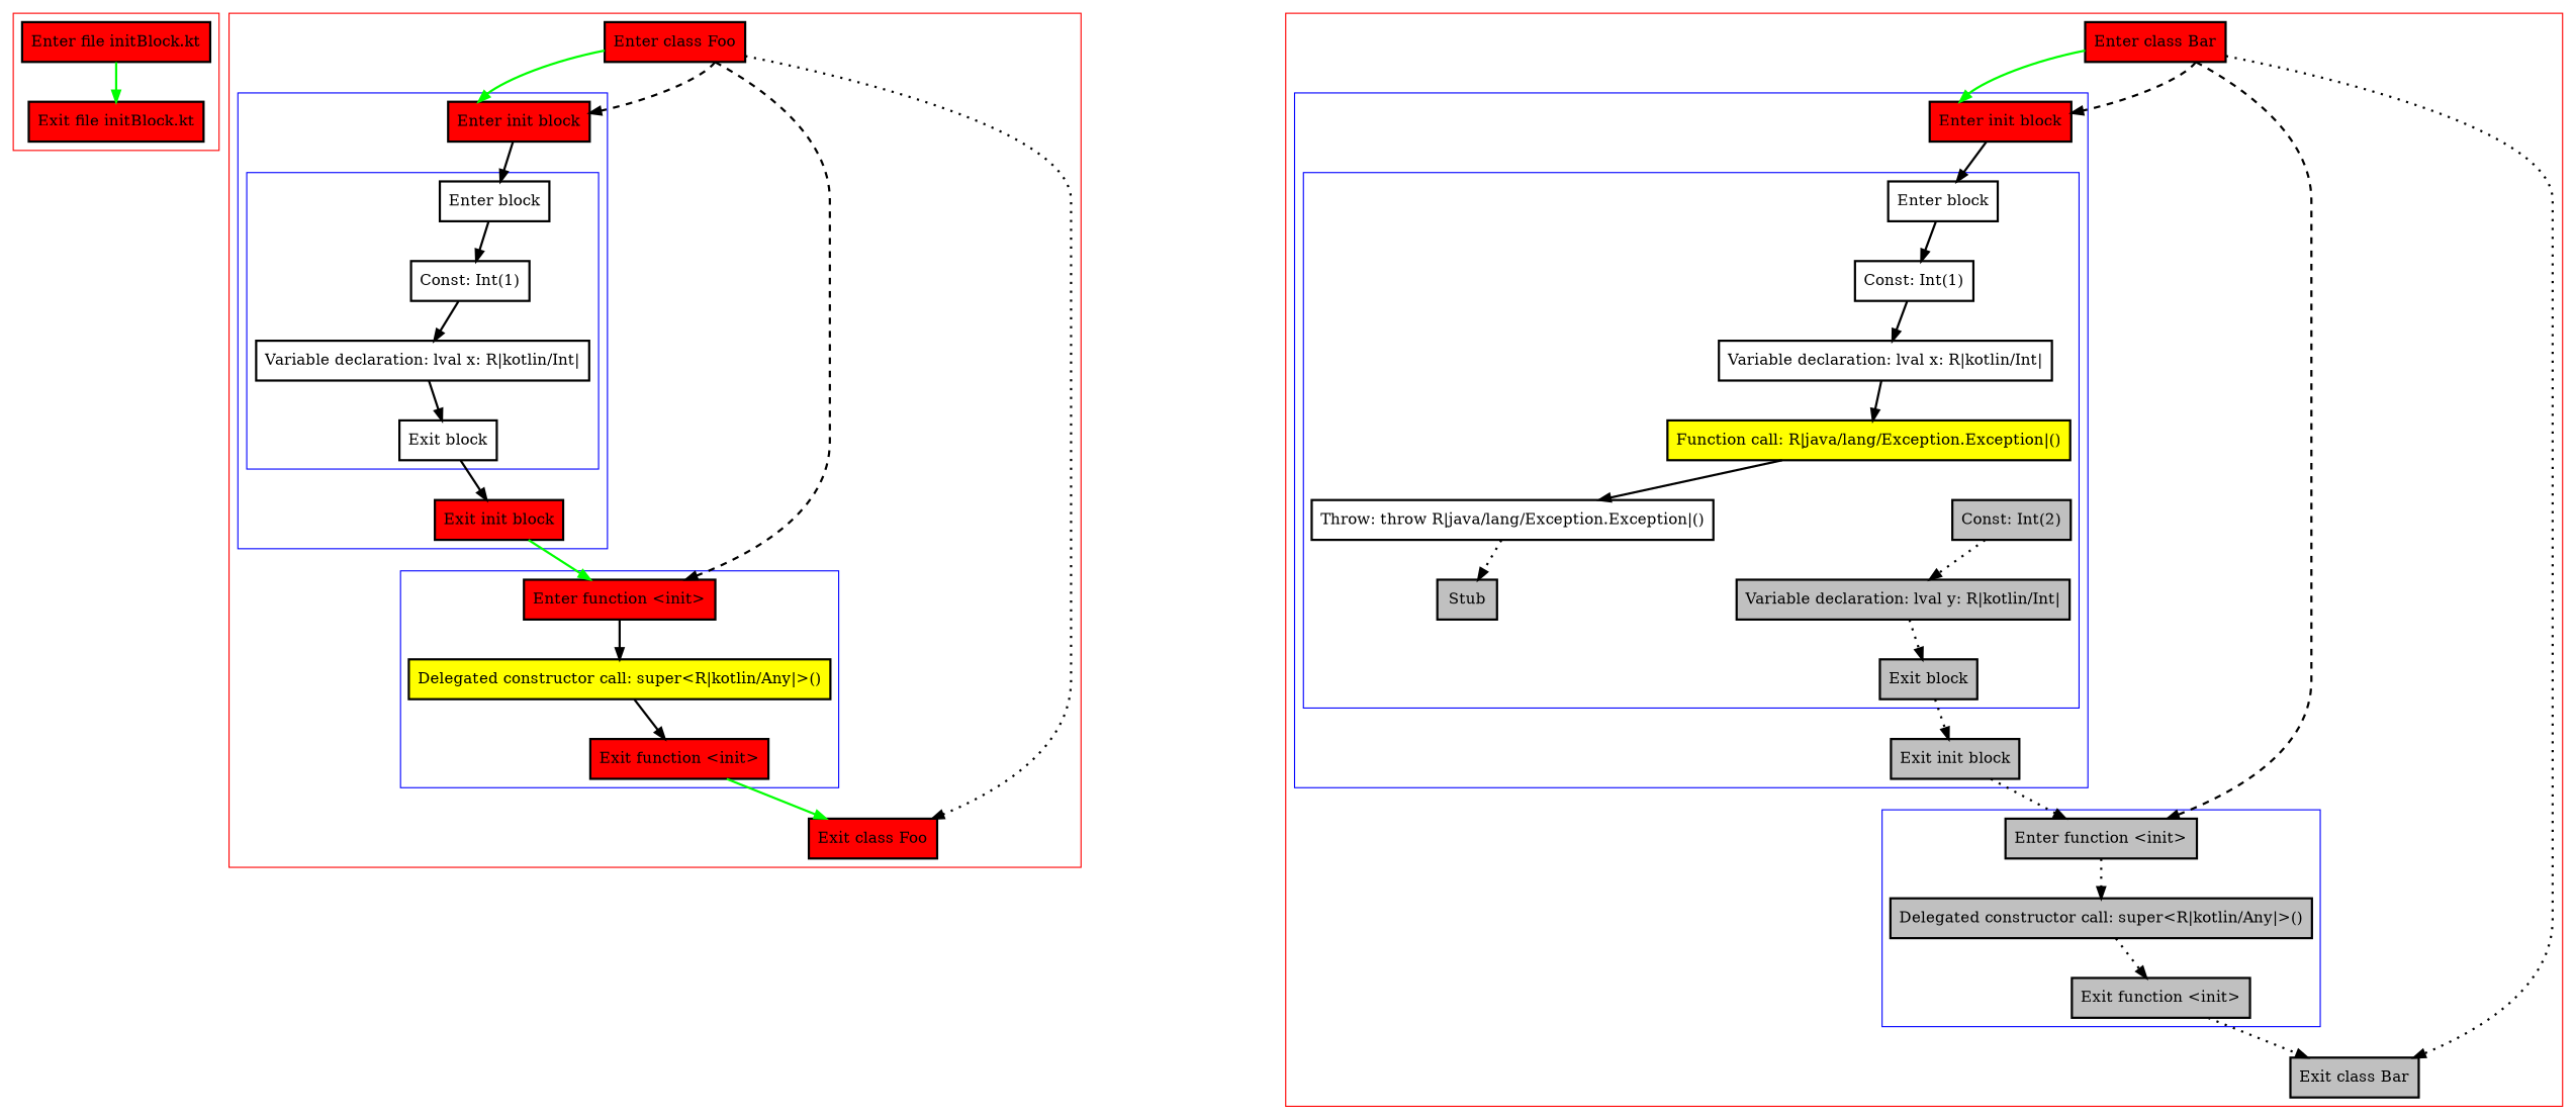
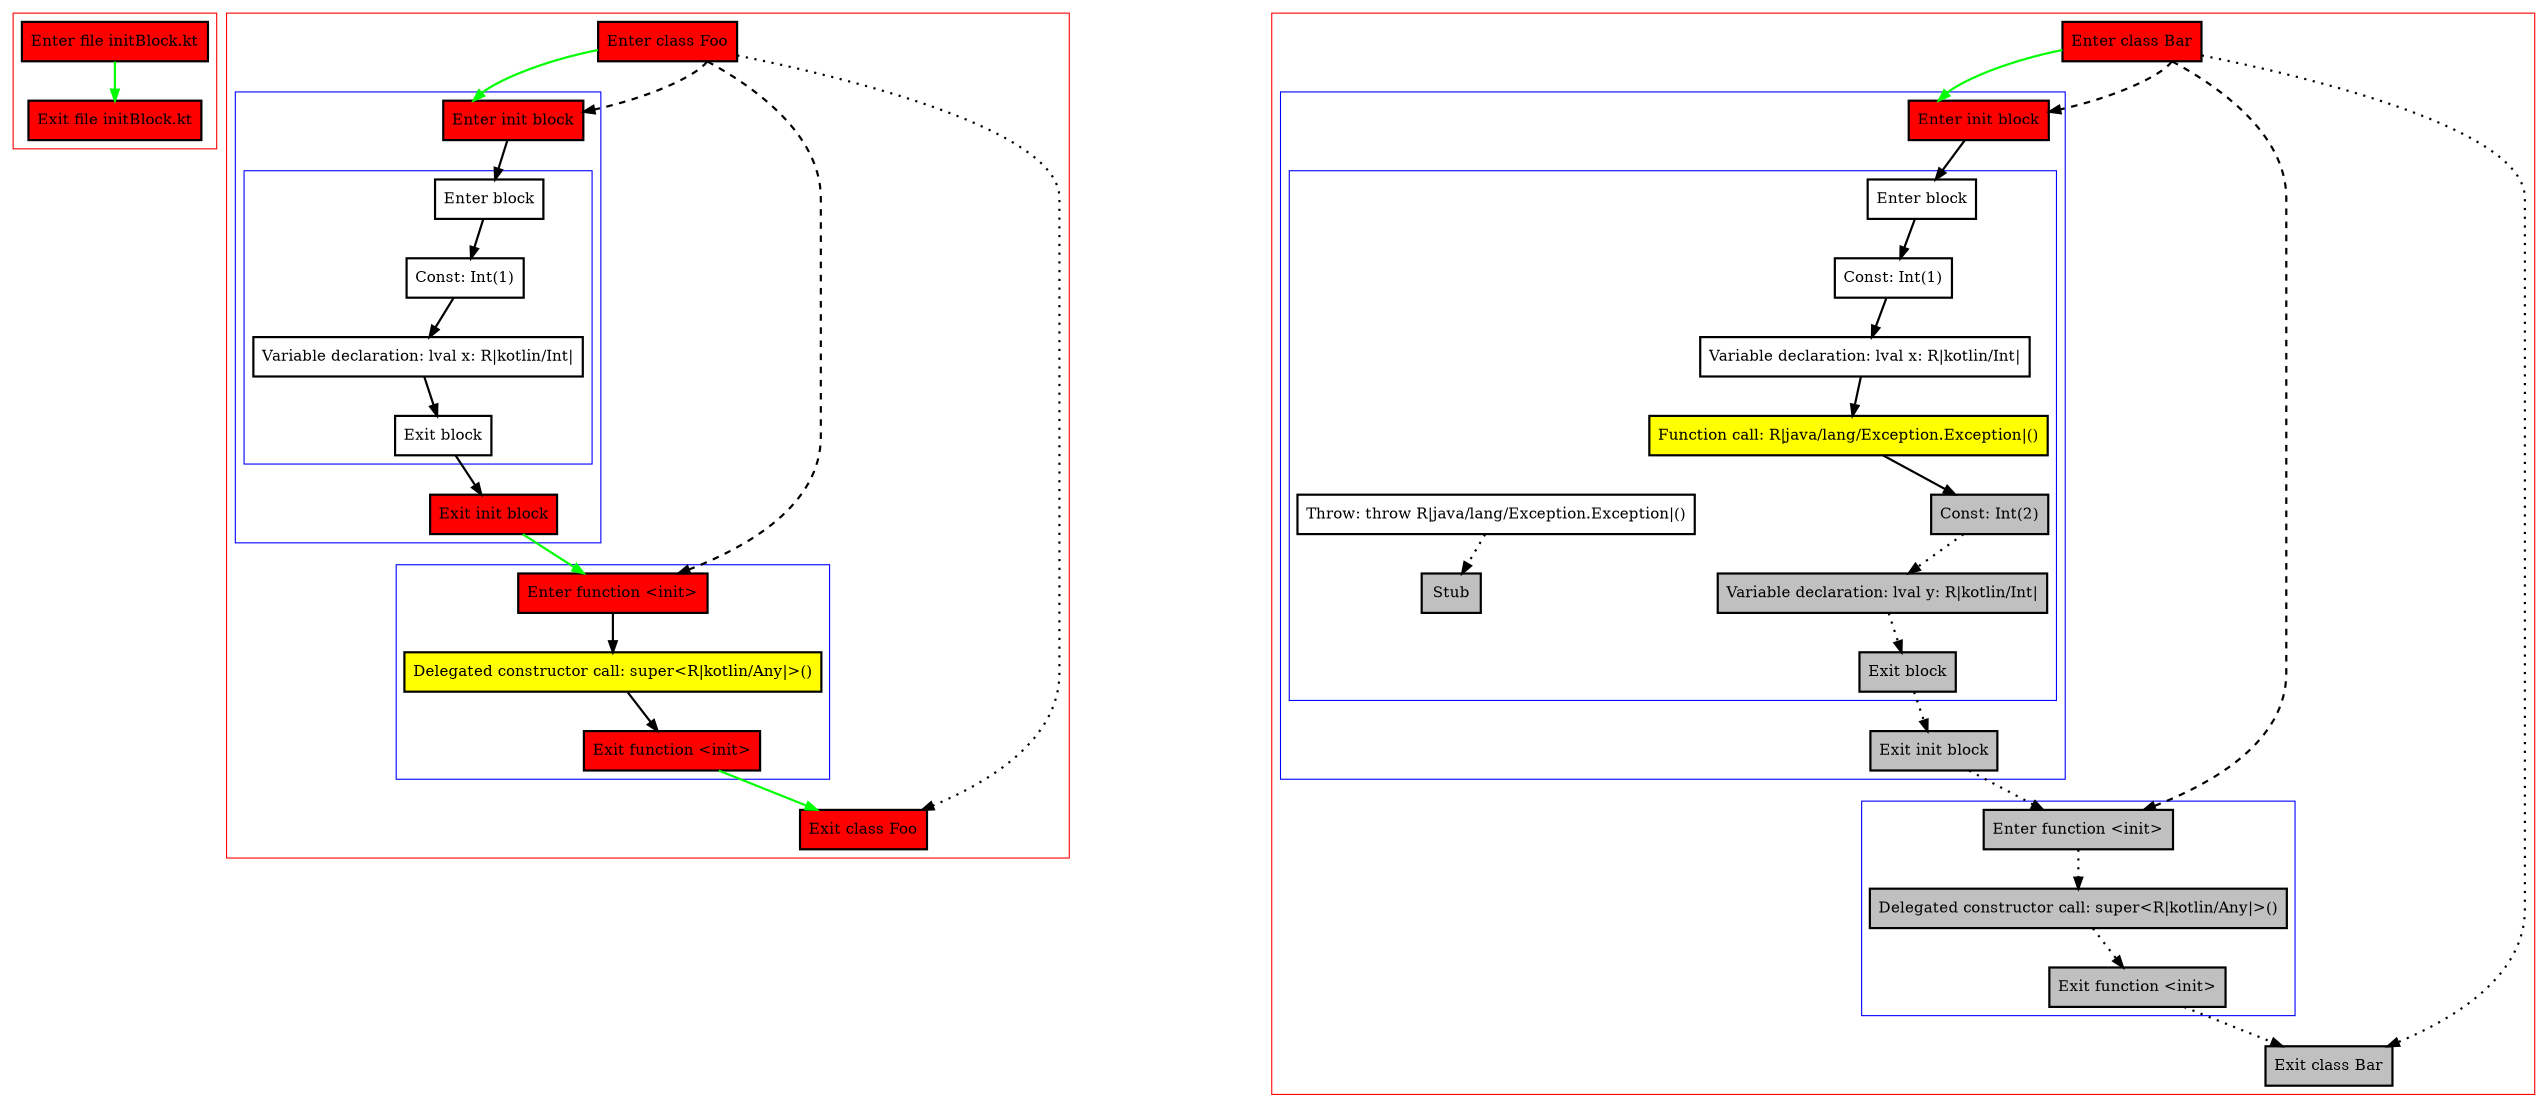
  digraph {
    nodesep=3
    node [fillcolor=red penwidth=2 shape=box style=filled]
    edge [penwidth=2]
    n1 [label="Enter file initBlock.kt"]
    n2 [label="Exit file initBlock.kt"]
    n3 [label="Enter block" fillcolor="" style=""]
    n4 [label="Const: Int(1)" fillcolor="" style=""]
    n5 [label="Variable declaration: lval x: R|kotlin/Int|" fillcolor="" style=""]
    n6 [label="Exit block" fillcolor="" style=""]
    n7 [label="Enter init block"]
    n8 [label="Exit init block"]
    n9 [label="Enter function <init>"]
    n10 [fillcolor=yellow label="Delegated constructor call: super<R|kotlin/Any|>()"]
    n11 [label="Exit function <init>"]
    n12 [label="Enter class Foo"]
    n13 [label="Exit class Foo"]
    n14 [label="Enter block" fillcolor="" style=""]
    n15 [label="Const: Int(1)" fillcolor="" style=""]
    n16 [label="Variable declaration: lval x: R|kotlin/Int|" fillcolor="" style=""]
    n17 [fillcolor=yellow label="Function call: R|java/lang/Exception.Exception|()"]
    n18 [label="Throw: throw R|java/lang/Exception.Exception|()" fillcolor="" style=""]
    n19 [fillcolor=gray label=Stub]
    n20 [fillcolor=gray label="Const: Int(2)"]
    n21 [fillcolor=gray label="Variable declaration: lval y: R|kotlin/Int|"]
    n22 [fillcolor=gray label="Exit block"]
    n23 [label="Enter init block"]
    n24 [fillcolor=gray label="Exit init block"]
    n25 [fillcolor=gray label="Enter function <init>"]
    n26 [fillcolor=gray label="Delegated constructor call: super<R|kotlin/Any|>()"]
    n27 [fillcolor=gray label="Exit function <init>"]
    n28 [label="Enter class Bar"]
    n29 [fillcolor=gray label="Exit class Bar"]
    subgraph cluster_1 {
      color=red
      n1
      n2
    }
    subgraph cluster_2 {
      color=red
      n12
      n13
      subgraph cluster_3 {
        color=blue
        n7
        n8
        subgraph cluster_4 {
          color=blue
          n3
          n4
          n5
          n6
        }
      }
      subgraph cluster_5 {
        color=blue
        n9
        n10
        n11
      }
    }
    subgraph cluster_6 {
      color=red
      n28
      n29
      subgraph cluster_7 {
        color=blue
        n23
        n24
        subgraph cluster_8 {
          color=blue
          n14
          n15
          n16
          n17
          n18
          n19
          n20
          n21
          n22
        }
      }
      subgraph cluster_9 {
        color=blue
        n25
        n26
        n27
      }
    }
    n1 -> n2 [color=green]
    n3 -> n4
    n4 -> n5
    n5 -> n6
    n6 -> n8
    n7 -> n3
    n8 -> n9 [color=green]
    n9 -> n10
    n10 -> n11
    n11 -> n13 [color=green]
    n12 -> n7 [color=green]
    n12 -> n7 [style=dashed]
    n12 -> n9 [style=dashed]
    n12 -> n13 [style=dotted]
    n14 -> n15
    n15 -> n16
    n16 -> n17
-   n17 -> n18
+   n17 -> n20
    n18 -> n19 [style=dotted]
    n20 -> n21 [style=dotted]
    n21 -> n22 [style=dotted]
    n22 -> n24 [style=dotted]
    n23 -> n14
    n24 -> n25 [style=dotted]
    n25 -> n26 [style=dotted]
    n26 -> n27 [style=dotted]
    n27 -> n29 [style=dotted]
    n28 -> n23 [color=green]
    n28 -> n23 [style=dashed]
    n28 -> n25 [style=dashed]
    n28 -> n29 [style=dotted]
  }
